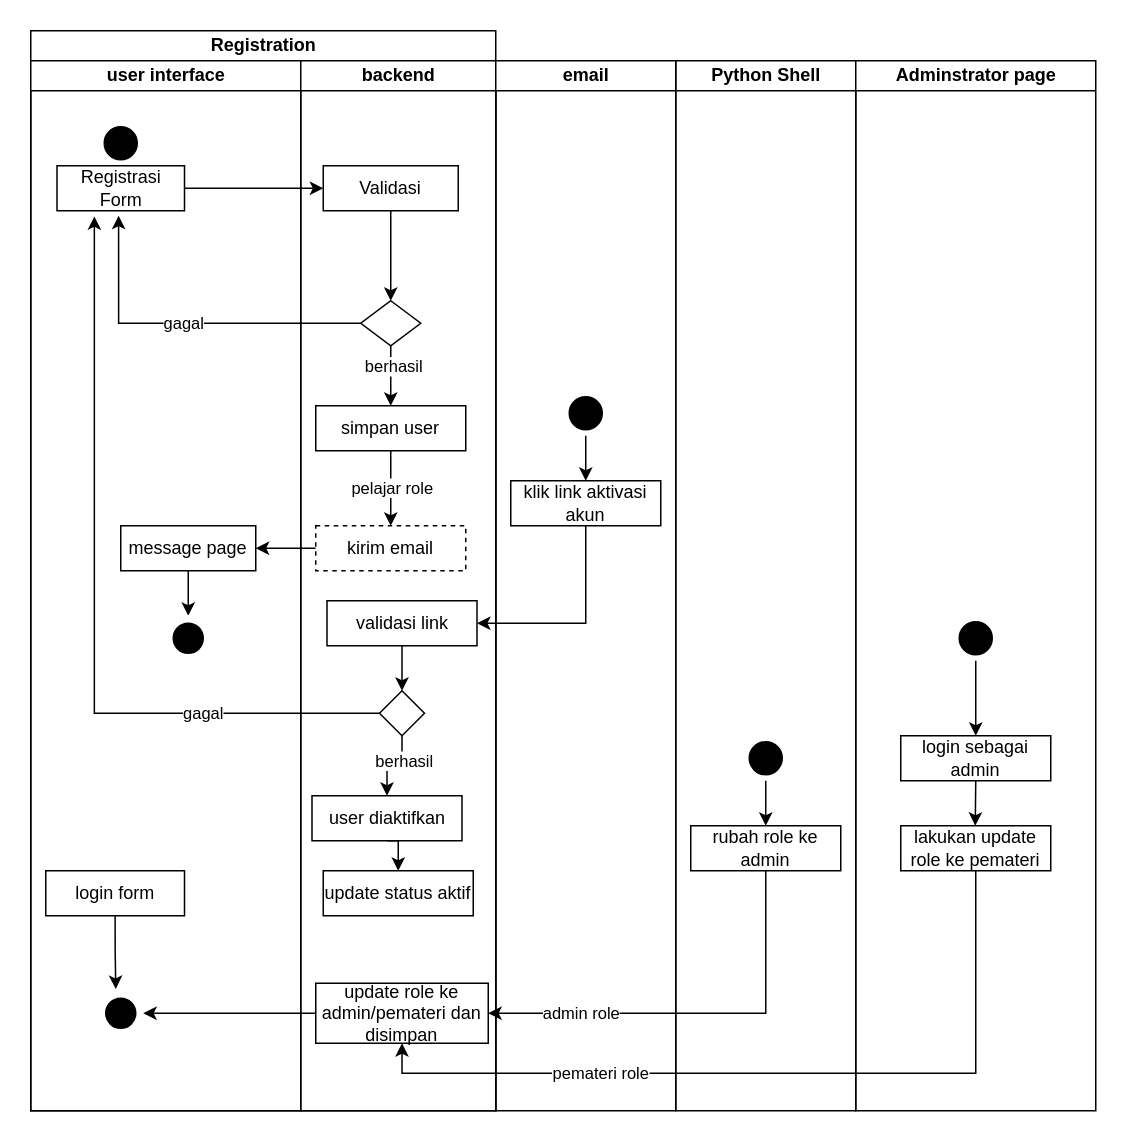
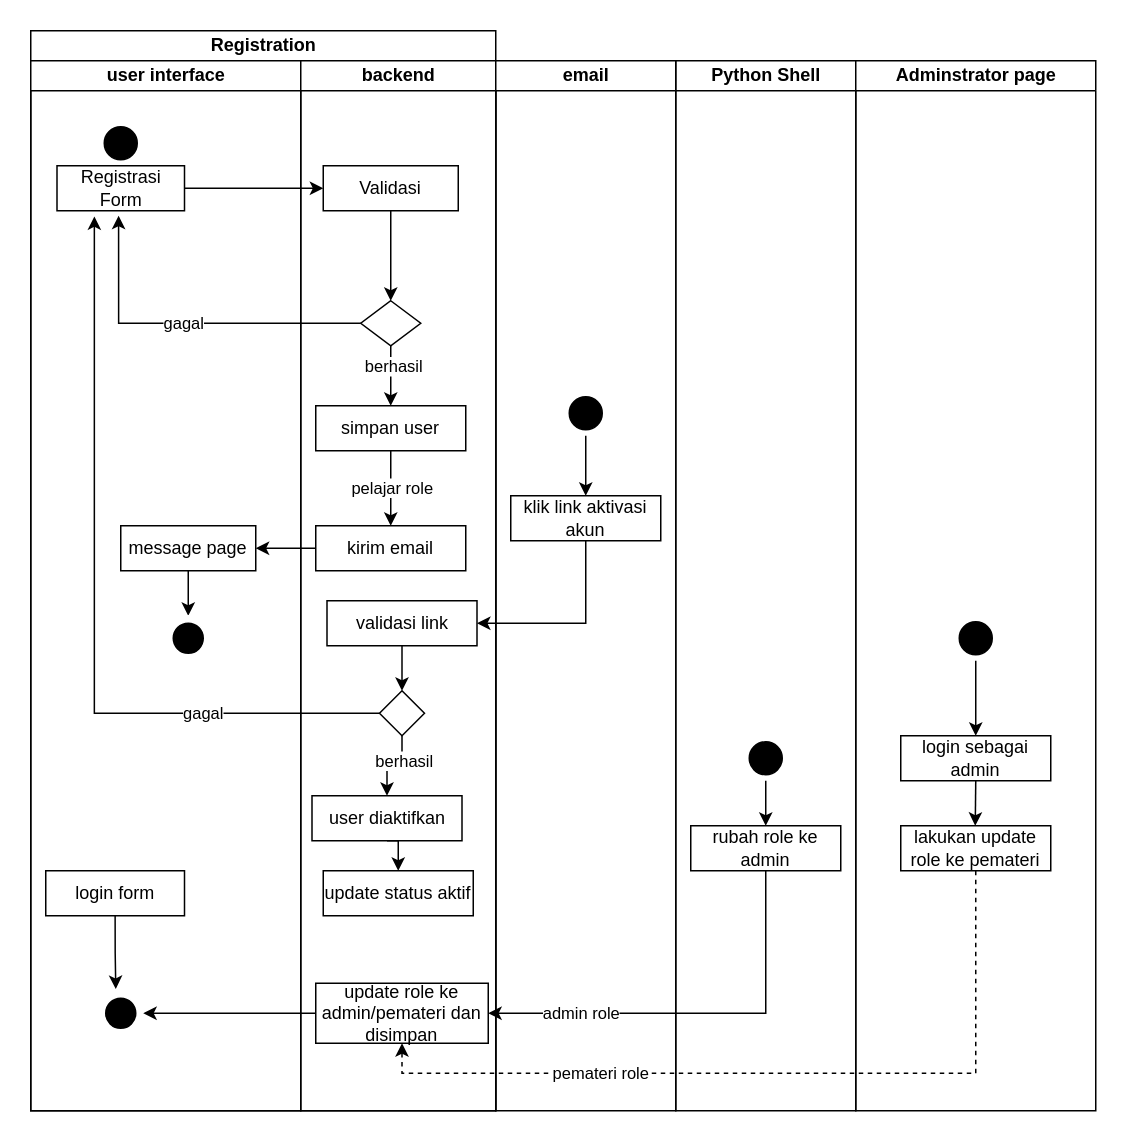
  <mxCell id="0" />
  <mxCell id="1" parent="0" />
  <mxCell id="2" value="Registration" style="swimlane;childLayout=stackLayout;resizeParent=1;resizeParentMax=0;startSize=20;html=1;" parent="1" vertex="1"><mxGeometry x="20" y="20" width="310" height="720" as="geometry" /></mxCell>
  <mxCell id="3" value="user interface" style="swimlane;startSize=20;html=1;" parent="2" vertex="1"><mxGeometry y="20" width="180" height="700" as="geometry" /></mxCell>
  <mxCell id="4" value="" style="ellipse;html=1;shape=startState;strokeColor=#000000;fillColor=#000000;" parent="3" vertex="1"><mxGeometry x="45.0" y="40" width="30" height="30" as="geometry" /></mxCell>
  <mxCell id="5" value="" style="edgeStyle=orthogonalEdgeStyle;html=1;verticalAlign=bottom;endArrow=open;endSize=8;rounded=0;strokeColor=#FFFFFF;" parent="3" source="4" edge="1"><mxGeometry relative="1" as="geometry"><mxPoint x="60.0" y="100" as="targetPoint" /></mxGeometry></mxCell>
  <mxCell id="6" value="Registrasi Form" style="html=1;whiteSpace=wrap;" parent="3" vertex="1"><mxGeometry x="17.5" y="70" width="85" height="30" as="geometry" /></mxCell>
  <mxCell id="7" value="login form" style="html=1;whiteSpace=wrap;" parent="3" vertex="1"><mxGeometry x="10" y="540" width="92.5" height="30" as="geometry" /></mxCell>
  <mxCell id="8" value="" style="ellipse;html=1;shape=endState;fillColor=#000000;strokeColor=#FFFFFF;" parent="3" vertex="1"><mxGeometry x="45.0" y="620" width="30" height="30" as="geometry" /></mxCell>
  <mxCell id="9" style="edgeStyle=orthogonalEdgeStyle;rounded=0;orthogonalLoop=1;jettySize=auto;html=1;exitX=0.5;exitY=1;exitDx=0;exitDy=0;entryX=0.39;entryY=-0.038;entryDx=0;entryDy=0;entryPerimeter=0;" parent="3" source="7" target="8" edge="1"><mxGeometry relative="1" as="geometry" /></mxCell>
  <mxCell id="10" style="edgeStyle=orthogonalEdgeStyle;rounded=0;orthogonalLoop=1;jettySize=auto;html=1;exitX=0.5;exitY=1;exitDx=0;exitDy=0;entryX=0.5;entryY=0;entryDx=0;entryDy=0;" parent="3" source="11" edge="1" target="12"><mxGeometry relative="1" as="geometry"><mxPoint x="104.667" y="330" as="targetPoint" /></mxGeometry></mxCell>
  <mxCell id="11" value="message page" style="html=1;whiteSpace=wrap;" parent="3" vertex="1"><mxGeometry x="60" y="310" width="90" height="30" as="geometry" /></mxCell>
  <mxCell id="12" value="" style="ellipse;html=1;shape=endState;fillColor=#000000;strokeColor=#FFFFFF;" parent="3" vertex="1"><mxGeometry x="90.0" y="370" width="30" height="30" as="geometry" /></mxCell>
  <mxCell id="13" style="edgeStyle=orthogonalEdgeStyle;rounded=0;orthogonalLoop=1;jettySize=auto;html=1;exitX=0;exitY=0.5;exitDx=0;exitDy=0;entryX=0.483;entryY=1.11;entryDx=0;entryDy=0;entryPerimeter=0;" parent="2" source="25" target="6" edge="1"><mxGeometry relative="1" as="geometry" /></mxCell>
  <mxCell id="14" value="gagal" style="edgeLabel;html=1;align=center;verticalAlign=middle;resizable=0;points=[];" parent="13" vertex="1" connectable="0"><mxGeometry x="0.018" y="-1" relative="1" as="geometry"><mxPoint as="offset" /></mxGeometry></mxCell>
  <mxCell id="15" style="edgeStyle=orthogonalEdgeStyle;rounded=0;orthogonalLoop=1;jettySize=auto;html=1;exitX=0;exitY=0.5;exitDx=0;exitDy=0;entryX=0.293;entryY=1.125;entryDx=0;entryDy=0;entryPerimeter=0;" parent="2" source="32" target="6" edge="1"><mxGeometry relative="1" as="geometry" /></mxCell>
  <mxCell id="16" value="gagal" style="edgeLabel;html=1;align=center;verticalAlign=middle;resizable=0;points=[];" parent="15" vertex="1" connectable="0"><mxGeometry x="-0.549" y="-1" relative="1" as="geometry"><mxPoint as="offset" /></mxGeometry></mxCell>
  <mxCell id="17" style="edgeStyle=orthogonalEdgeStyle;rounded=0;orthogonalLoop=1;jettySize=auto;html=1;exitX=0;exitY=0.5;exitDx=0;exitDy=0;entryX=1;entryY=0.5;entryDx=0;entryDy=0;" parent="2" source="34" target="8" edge="1"><mxGeometry relative="1" as="geometry" /></mxCell>
  <mxCell id="18" style="edgeStyle=orthogonalEdgeStyle;rounded=0;orthogonalLoop=1;jettySize=auto;html=1;exitX=1;exitY=0.5;exitDx=0;exitDy=0;entryX=0;entryY=0.5;entryDx=0;entryDy=0;" parent="2" source="6" target="22" edge="1"><mxGeometry relative="1" as="geometry"><mxPoint x="130.0" y="135.19" as="targetPoint" /></mxGeometry></mxCell>
  <mxCell id="19" style="edgeStyle=orthogonalEdgeStyle;rounded=0;orthogonalLoop=1;jettySize=auto;html=1;exitX=0;exitY=0.5;exitDx=0;exitDy=0;entryX=1;entryY=0.5;entryDx=0;entryDy=0;" parent="2" source="26" target="11" edge="1"><mxGeometry relative="1" as="geometry" /></mxCell>
  <mxCell id="20" value="backend" style="swimlane;startSize=20;html=1;" parent="2" vertex="1"><mxGeometry x="180" y="20" width="130" height="700" as="geometry" /></mxCell>
  <mxCell id="21" style="edgeStyle=orthogonalEdgeStyle;rounded=0;orthogonalLoop=1;jettySize=auto;html=1;exitX=0.5;exitY=1;exitDx=0;exitDy=0;entryX=0.5;entryY=0;entryDx=0;entryDy=0;" parent="20" source="22" target="25" edge="1"><mxGeometry relative="1" as="geometry" /></mxCell>
  <mxCell id="22" value="Validasi" style="html=1;whiteSpace=wrap;" parent="20" vertex="1"><mxGeometry x="15" y="70" width="90" height="30" as="geometry" /></mxCell>
  <mxCell id="23" style="edgeStyle=orthogonalEdgeStyle;rounded=0;orthogonalLoop=1;jettySize=auto;html=1;exitX=0.5;exitY=1;exitDx=0;exitDy=0;entryX=0.5;entryY=0;entryDx=0;entryDy=0;" parent="20" source="25" target="37" edge="1"><mxGeometry relative="1" as="geometry" /></mxCell>
  <mxCell id="24" value="berhasil" style="edgeLabel;html=1;align=center;verticalAlign=middle;resizable=0;points=[];" parent="23" vertex="1" connectable="0"><mxGeometry x="-0.371" y="1" relative="1" as="geometry"><mxPoint as="offset" /></mxGeometry></mxCell>
  <mxCell id="25" value="" style="rhombus;whiteSpace=wrap;html=1;" parent="20" vertex="1"><mxGeometry x="40" y="160" width="40" height="30" as="geometry" /></mxCell>
- <mxCell id="26" value="kirim email" style="html=1;whiteSpace=wrap;dashed=1;" parent="20" vertex="1"><mxGeometry x="10" y="310" width="100" height="30" as="geometry" /></mxCell>
+ <mxCell id="26" value="kirim email" style="html=1;whiteSpace=wrap;" parent="20" vertex="1"><mxGeometry x="10" y="310" width="100" height="30" as="geometry" /></mxCell>
  <mxCell id="27" style="edgeStyle=orthogonalEdgeStyle;rounded=0;orthogonalLoop=1;jettySize=auto;html=1;exitX=0.5;exitY=1;exitDx=0;exitDy=0;entryX=0.5;entryY=0;entryDx=0;entryDy=0;" edge="1" parent="20" source="28" target="32"><mxGeometry relative="1" as="geometry" /></mxCell>
  <mxCell id="28" value="validasi link" style="html=1;whiteSpace=wrap;" parent="20" vertex="1"><mxGeometry x="17.5" y="360" width="100" height="30" as="geometry" /></mxCell>
  <mxCell id="29" value="user diaktifkan" style="html=1;whiteSpace=wrap;" parent="20" vertex="1"><mxGeometry x="7.5" y="490" width="100" height="30" as="geometry" /></mxCell>
  <mxCell id="30" style="edgeStyle=orthogonalEdgeStyle;rounded=0;orthogonalLoop=1;jettySize=auto;html=1;exitX=0.5;exitY=1;exitDx=0;exitDy=0;entryX=0.5;entryY=0;entryDx=0;entryDy=0;" parent="20" source="32" target="29" edge="1"><mxGeometry relative="1" as="geometry" /></mxCell>
  <mxCell id="31" value="berhasil" style="edgeLabel;html=1;align=center;verticalAlign=middle;resizable=0;points=[];" parent="30" vertex="1" connectable="0"><mxGeometry x="-0.368" y="1" relative="1" as="geometry"><mxPoint as="offset" /></mxGeometry></mxCell>
  <mxCell id="32" value="" style="rhombus;whiteSpace=wrap;html=1;" parent="20" vertex="1"><mxGeometry x="52.5" y="420" width="30" height="30" as="geometry" /></mxCell>
  <mxCell id="33" style="edgeStyle=orthogonalEdgeStyle;rounded=0;orthogonalLoop=1;jettySize=auto;html=1;exitX=0.5;exitY=1;exitDx=0;exitDy=0;entryX=0.5;entryY=0;entryDx=0;entryDy=0;" parent="20" source="29" edge="1" target="38"><mxGeometry relative="1" as="geometry"><mxPoint x="65.6" y="506.61" as="targetPoint" /><Array as="points" /></mxGeometry></mxCell>
  <mxCell id="34" value="update role ke admin/pemateri dan disimpan" style="html=1;whiteSpace=wrap;" parent="20" vertex="1"><mxGeometry x="10" y="615" width="115" height="40" as="geometry" /></mxCell>
  <mxCell id="35" style="edgeStyle=orthogonalEdgeStyle;rounded=0;orthogonalLoop=1;jettySize=auto;html=1;exitX=0.5;exitY=1;exitDx=0;exitDy=0;entryX=0.5;entryY=0;entryDx=0;entryDy=0;" parent="20" source="37" target="26" edge="1"><mxGeometry relative="1" as="geometry" /></mxCell>
  <mxCell id="36" value="pelajar role" style="edgeLabel;html=1;align=center;verticalAlign=middle;resizable=0;points=[];" vertex="1" connectable="0" parent="35"><mxGeometry x="-0.033" relative="1" as="geometry"><mxPoint as="offset" /></mxGeometry></mxCell>
  <mxCell id="37" value="simpan user" style="html=1;whiteSpace=wrap;" parent="20" vertex="1"><mxGeometry x="10" y="230" width="100" height="30" as="geometry" /></mxCell>
  <mxCell id="38" value="update status aktif" style="html=1;whiteSpace=wrap;" parent="20" vertex="1"><mxGeometry x="15" y="540" width="100" height="30" as="geometry" /></mxCell>
  <mxCell id="39" value="Python Shell" style="swimlane;startSize=20;html=1;" parent="1" vertex="1"><mxGeometry x="450" y="40" width="120" height="700" as="geometry" /></mxCell>
  <mxCell id="40" value="rubah role ke admin" style="html=1;whiteSpace=wrap;" parent="39" vertex="1"><mxGeometry x="10" y="510" width="100" height="30" as="geometry" /></mxCell>
  <mxCell id="41" style="edgeStyle=orthogonalEdgeStyle;rounded=0;orthogonalLoop=1;jettySize=auto;html=1;exitX=0.5;exitY=1;exitDx=0;exitDy=0;entryX=0.5;entryY=0;entryDx=0;entryDy=0;" parent="39" source="42" target="40" edge="1"><mxGeometry relative="1" as="geometry" /></mxCell>
  <mxCell id="42" value="" style="ellipse;html=1;shape=startState;strokeColor=#000000;fillColor=#000000;" parent="39" vertex="1"><mxGeometry x="45.0" y="450" width="30" height="30" as="geometry" /></mxCell>
  <mxCell id="43" value="Adminstrator page" style="swimlane;startSize=20;html=1;" vertex="1" parent="1"><mxGeometry x="570" y="40" width="160" height="700" as="geometry" /></mxCell>
  <mxCell id="44" style="edgeStyle=orthogonalEdgeStyle;rounded=0;orthogonalLoop=1;jettySize=auto;html=1;exitX=0.5;exitY=1;exitDx=0;exitDy=0;" edge="1" parent="43" source="45"><mxGeometry relative="1" as="geometry"><mxPoint x="79.667" y="510" as="targetPoint" /></mxGeometry></mxCell>
  <mxCell id="45" value="login sebagai admin" style="html=1;whiteSpace=wrap;" vertex="1" parent="43"><mxGeometry x="30" y="450" width="100" height="30" as="geometry" /></mxCell>
  <mxCell id="46" style="edgeStyle=orthogonalEdgeStyle;rounded=0;orthogonalLoop=1;jettySize=auto;html=1;exitX=0.5;exitY=1;exitDx=0;exitDy=0;entryX=0.5;entryY=0;entryDx=0;entryDy=0;" edge="1" parent="43" source="47" target="45"><mxGeometry relative="1" as="geometry" /></mxCell>
  <mxCell id="47" value="" style="ellipse;html=1;shape=startState;strokeColor=#000000;fillColor=#000000;" vertex="1" parent="43"><mxGeometry x="65.0" y="370" width="30" height="30" as="geometry" /></mxCell>
  <mxCell id="48" value="lakukan update role ke pemateri" style="html=1;whiteSpace=wrap;" vertex="1" parent="43"><mxGeometry x="30" y="510" width="100" height="30" as="geometry" /></mxCell>
  <mxCell id="49" style="edgeStyle=orthogonalEdgeStyle;rounded=0;orthogonalLoop=1;jettySize=auto;html=1;exitX=0.5;exitY=1;exitDx=0;exitDy=0;entryX=1;entryY=0.5;entryDx=0;entryDy=0;" parent="1" source="40" target="34" edge="1"><mxGeometry relative="1" as="geometry"><Array as="points"><mxPoint x="510" y="675" /></Array></mxGeometry></mxCell>
  <mxCell id="50" value="admin role" style="edgeLabel;html=1;align=center;verticalAlign=middle;resizable=0;points=[];" vertex="1" connectable="0" parent="49"><mxGeometry x="0.565" y="-1" relative="1" as="geometry"><mxPoint as="offset" /></mxGeometry></mxCell>
  <mxCell id="51" value="email" style="swimlane;startSize=20;html=1;" parent="1" vertex="1"><mxGeometry x="330" y="40" width="120" height="700" as="geometry" /></mxCell>
- <mxCell id="52" value="klik link aktivasi akun" style="html=1;whiteSpace=wrap;" parent="51" vertex="1"><mxGeometry x="10.0" y="280" width="100" height="30" as="geometry" /></mxCell>
+ <mxCell id="52" value="klik link aktivasi akun" style="html=1;whiteSpace=wrap;" parent="51" vertex="1"><mxGeometry x="10.0" y="290" width="100" height="30" as="geometry" /></mxCell>
  <mxCell id="53" value="" style="edgeStyle=orthogonalEdgeStyle;rounded=0;orthogonalLoop=1;jettySize=auto;html=1;" parent="51" source="54" target="52" edge="1"><mxGeometry relative="1" as="geometry" /></mxCell>
  <mxCell id="54" value="" style="ellipse;html=1;shape=startState;strokeColor=#000000;fillColor=#000000;" parent="51" vertex="1"><mxGeometry x="45.0" y="220" width="30" height="30" as="geometry" /></mxCell>
  <mxCell id="55" style="edgeStyle=orthogonalEdgeStyle;rounded=0;orthogonalLoop=1;jettySize=auto;html=1;exitX=0.5;exitY=1;exitDx=0;exitDy=0;entryX=1;entryY=0.5;entryDx=0;entryDy=0;" parent="1" source="52" target="28" edge="1"><mxGeometry relative="1" as="geometry" /></mxCell>
- <mxCell id="56" style="edgeStyle=orthogonalEdgeStyle;rounded=0;orthogonalLoop=1;jettySize=auto;html=1;exitX=0.5;exitY=1;exitDx=0;exitDy=0;entryX=0.5;entryY=1;entryDx=0;entryDy=0;" edge="1" parent="1" source="48" target="34"><mxGeometry relative="1" as="geometry" /></mxCell>
+ <mxCell id="56" style="edgeStyle=orthogonalEdgeStyle;rounded=0;orthogonalLoop=1;jettySize=auto;html=1;exitX=0.5;exitY=1;exitDx=0;exitDy=0;entryX=0.5;entryY=1;entryDx=0;entryDy=0;dashed=1;" edge="1" parent="1" source="48" target="34"><mxGeometry relative="1" as="geometry" /></mxCell>
  <mxCell id="57" value="pemateri role" style="edgeLabel;html=1;align=center;verticalAlign=middle;resizable=0;points=[];" vertex="1" connectable="0" parent="56"><mxGeometry x="0.437" y="-1" relative="1" as="geometry"><mxPoint as="offset" /></mxGeometry></mxCell>
